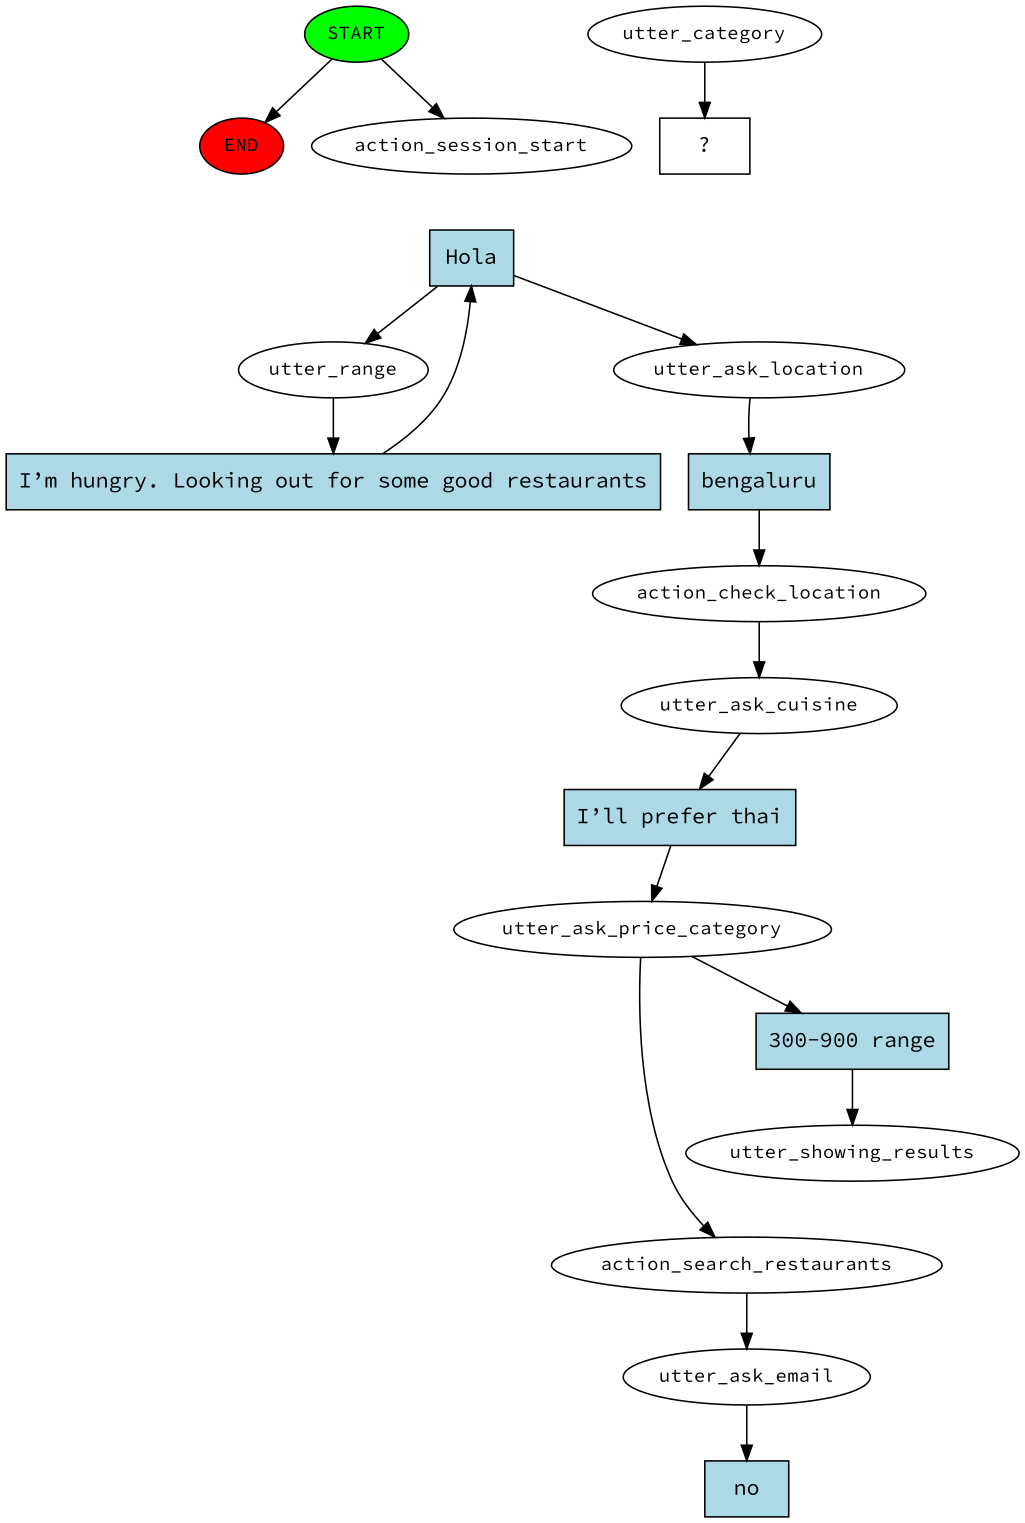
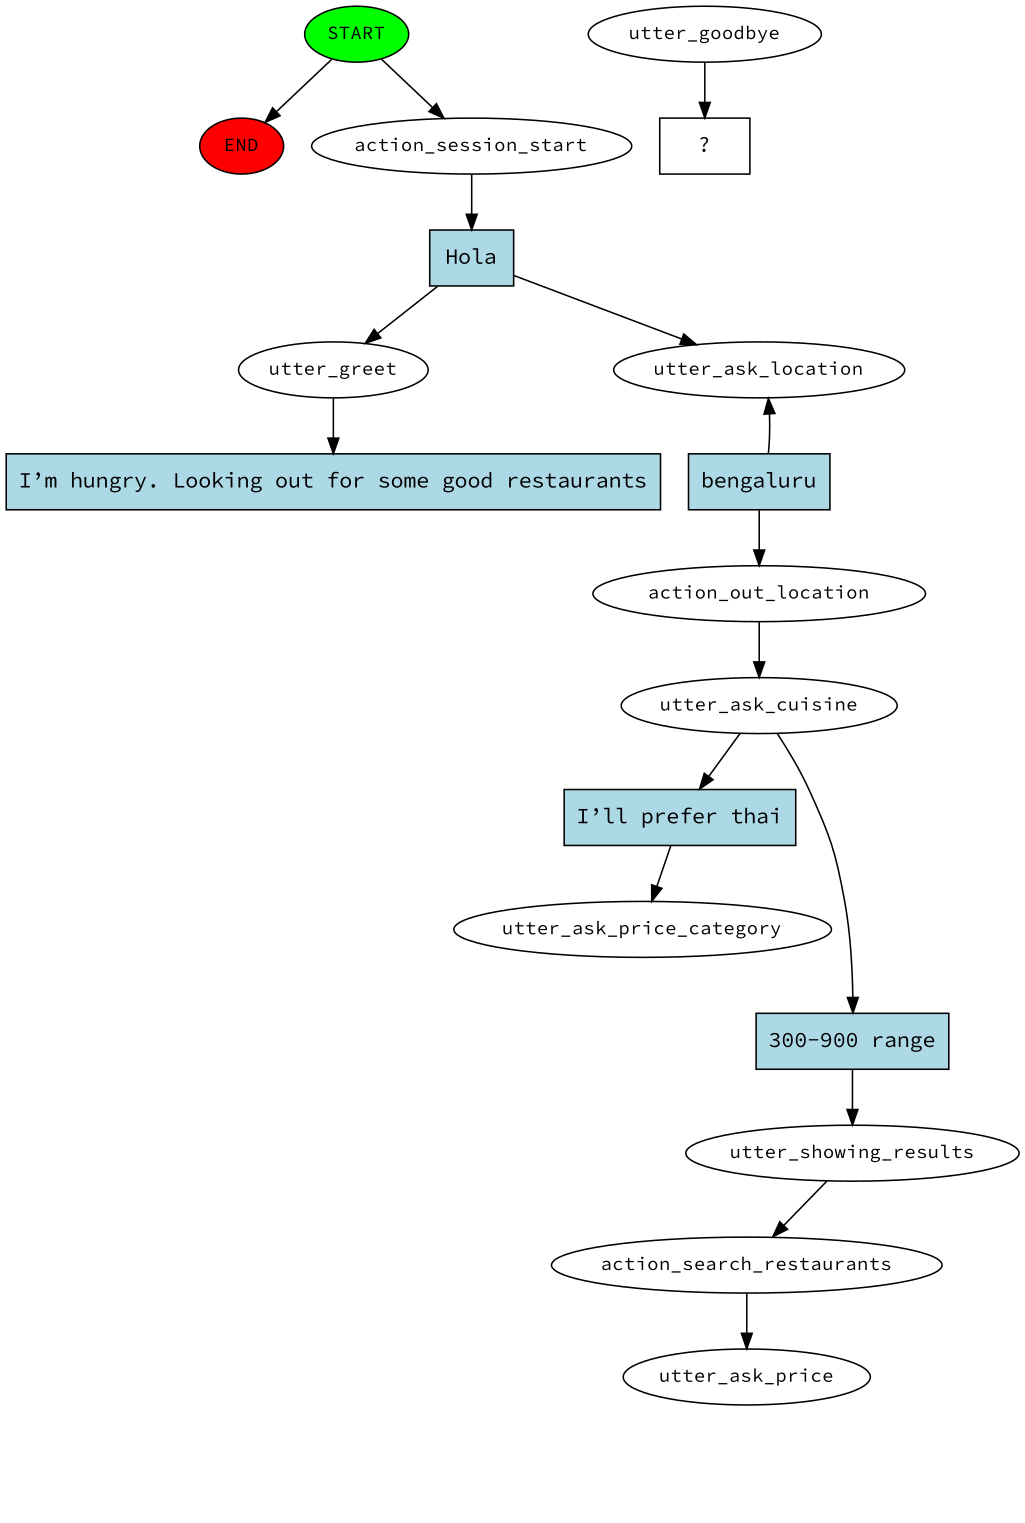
  digraph {
    fontname="Source Code Pro"
    node [fontname="Source Code Pro" fontsize=12]
    edge [fontname="Source Code Pro"]
    n1 [fillcolor=green label=START style=filled]
    n2 [fillcolor=red label=END style=filled]
    n3 [label=action_session_start]
    n4 [fillcolor=lightblue label=Hola shape=rect style=filled fontsize=""]
-   n5 [label=utter_range]
+   n5 [label=utter_greet]
    n6 [label=utter_ask_location]
    n7 [fillcolor=lightblue label="I’m hungry. Looking out for some good restaurants" shape=rect style=filled fontsize=""]
    n8 [fillcolor=lightblue label=bengaluru shape=rect style=filled fontsize=""]
-   n9 [label=action_check_location]
+   n9 [label=action_out_location]
    n10 [label=utter_ask_cuisine]
    n11 [fillcolor=lightblue label="I’ll prefer thai" shape=rect style=filled fontsize=""]
    n12 [label=utter_ask_price_category]
    n13 [fillcolor=lightblue label="300-900 range" shape=rect style=filled fontsize=""]
    n14 [label=utter_showing_results]
    n15 [label=action_search_restaurants]
-   n16 [label=utter_ask_email]
-   n17 [fillcolor=lightblue label=no shape=rect style=filled fontsize=""]
-   n18 [label=utter_category]
+   n16 [label=utter_ask_price]
+   n18 [label=utter_goodbye]
    n19 [label="  ?  " shape=rect fontsize=""]
    n1 -> n2
    n1 -> n3
-   n7 -> n4
+   n3 -> n4
    n4 -> n5
    n4 -> n6
    n5 -> n7
-   n6 -> n8
+   n8 -> n6
    n8 -> n9
    n9 -> n10
    n10 -> n11
    n11 -> n12
-   n12 -> n13
+   n10 -> n13
    n13 -> n14
-   n12 -> n15
+   n14 -> n15
    n15 -> n16
-   n16 -> n17
    n18 -> n19
  }
